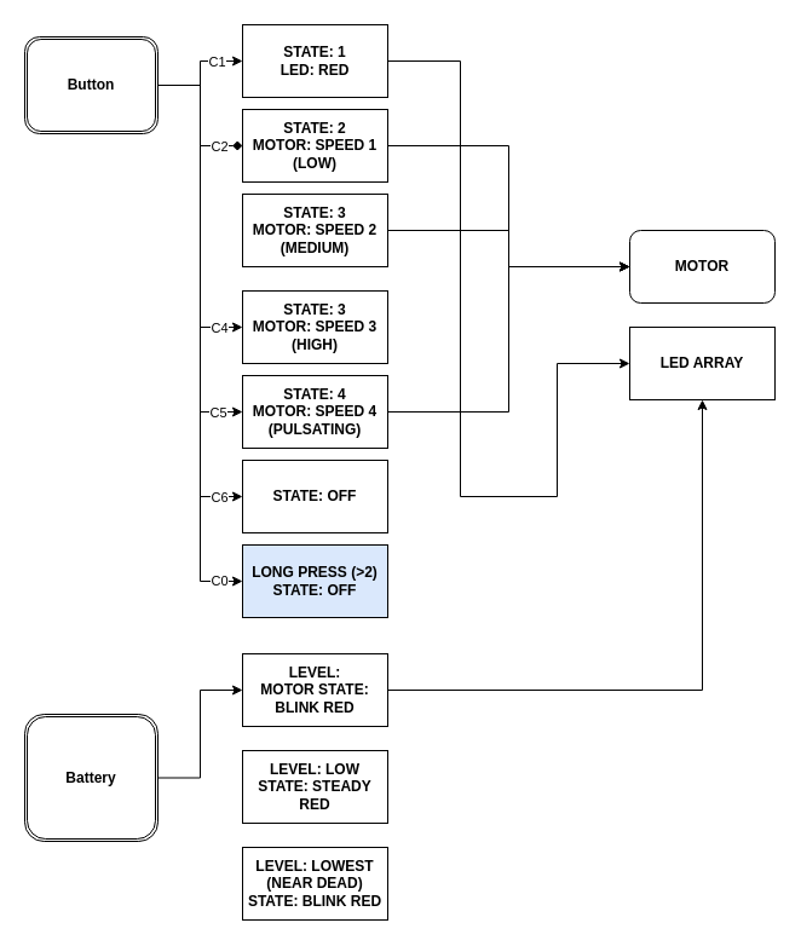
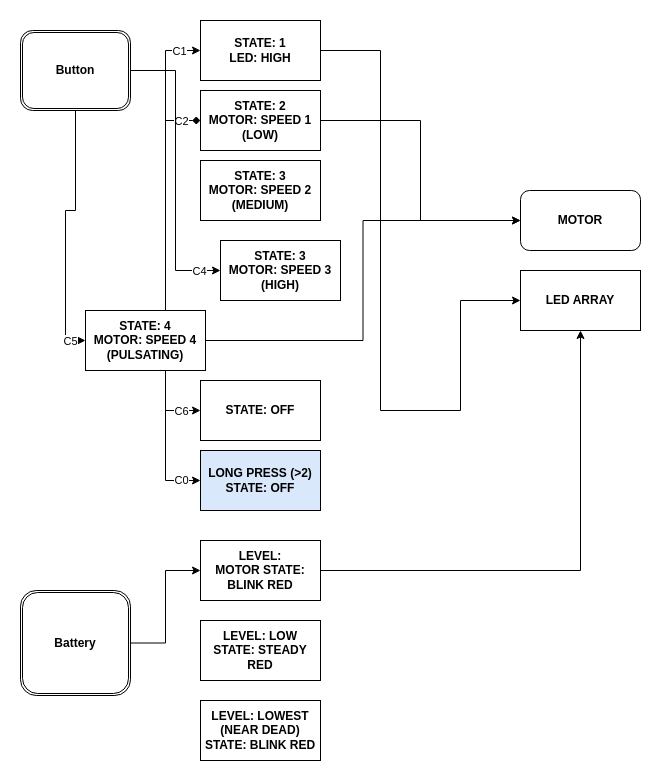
  <mxCell id="0" />
  <mxCell id="1" parent="0" />
- <mxCell id="2" value="&lt;b&gt;STATE: 3&lt;br&gt;MOTOR: SPEED 3&lt;br&gt;(HIGH)&lt;/b&gt;" style="rounded=0;whiteSpace=wrap;html=1;" vertex="1" parent="1"><mxGeometry x="200" y="240" width="120" height="60" as="geometry" /></mxCell>
+ <mxCell id="2" value="&lt;b&gt;STATE: 3&lt;br&gt;MOTOR: SPEED 3&lt;br&gt;(HIGH)&lt;/b&gt;" style="rounded=0;whiteSpace=wrap;html=1;" vertex="1" parent="1"><mxGeometry x="220" y="240" width="120" height="60" as="geometry" /></mxCell>
  <mxCell id="3" style="edgeStyle=orthogonalEdgeStyle;rounded=0;orthogonalLoop=1;jettySize=auto;html=1;entryX=0;entryY=0.5;entryDx=0;entryDy=0;" edge="1" parent="1" source="4" target="18"><mxGeometry relative="1" as="geometry" /></mxCell>
  <mxCell id="4" value="&lt;b&gt;STATE: 2&lt;/b&gt;&lt;div&gt;&lt;b&gt;MOTOR: SPEED 1 (LOW)&lt;/b&gt;&lt;/div&gt;" style="rounded=0;whiteSpace=wrap;html=1;" vertex="1" parent="1"><mxGeometry x="200" y="90" width="120" height="60" as="geometry" /></mxCell>
  <mxCell id="5" style="edgeStyle=orthogonalEdgeStyle;rounded=0;orthogonalLoop=1;jettySize=auto;html=1;entryX=0;entryY=0.5;entryDx=0;entryDy=0;" edge="1" parent="1" source="17" target="21"><mxGeometry relative="1" as="geometry" /></mxCell>
  <mxCell id="6" value="C1" style="edgeLabel;html=1;align=center;verticalAlign=middle;resizable=0;points=[];" vertex="1" connectable="0" parent="5"><mxGeometry x="0.52" relative="1" as="geometry"><mxPoint as="offset" /></mxGeometry></mxCell>
  <mxCell id="7" style="edgeStyle=orthogonalEdgeStyle;rounded=0;orthogonalLoop=1;jettySize=auto;html=1;entryX=0;entryY=0.5;entryDx=0;entryDy=0;endArrow=diamond;" edge="1" parent="1" source="17" target="4"><mxGeometry relative="1" as="geometry" /></mxCell>
  <mxCell id="8" value="C2" style="edgeLabel;html=1;align=center;verticalAlign=middle;resizable=0;points=[];" vertex="1" connectable="0" parent="7"><mxGeometry x="0.66" relative="1" as="geometry"><mxPoint as="offset" /></mxGeometry></mxCell>
  <mxCell id="9" style="edgeStyle=orthogonalEdgeStyle;rounded=0;orthogonalLoop=1;jettySize=auto;html=1;entryX=0;entryY=0.5;entryDx=0;entryDy=0;" edge="1" parent="1" source="17" target="2"><mxGeometry relative="1" as="geometry" /></mxCell>
  <mxCell id="10" value="C4" style="edgeLabel;html=1;align=center;verticalAlign=middle;resizable=0;points=[];" vertex="1" connectable="0" parent="9"><mxGeometry x="0.851" relative="1" as="geometry"><mxPoint as="offset" /></mxGeometry></mxCell>
  <mxCell id="11" style="edgeStyle=orthogonalEdgeStyle;rounded=0;orthogonalLoop=1;jettySize=auto;html=1;entryX=0;entryY=0.5;entryDx=0;entryDy=0;" edge="1" parent="1" source="17" target="25"><mxGeometry relative="1" as="geometry" /></mxCell>
  <mxCell id="12" value="C5" style="edgeLabel;html=1;align=center;verticalAlign=middle;resizable=0;points=[];" vertex="1" connectable="0" parent="11"><mxGeometry x="0.879" relative="1" as="geometry"><mxPoint as="offset" /></mxGeometry></mxCell>
  <mxCell id="13" style="edgeStyle=orthogonalEdgeStyle;rounded=0;orthogonalLoop=1;jettySize=auto;html=1;entryX=0;entryY=0.5;entryDx=0;entryDy=0;" edge="1" parent="1" source="17" target="26"><mxGeometry relative="1" as="geometry" /></mxCell>
  <mxCell id="14" value="C6" style="edgeLabel;html=1;align=center;verticalAlign=middle;resizable=0;points=[];" vertex="1" connectable="0" parent="13"><mxGeometry x="0.902" relative="1" as="geometry"><mxPoint as="offset" /></mxGeometry></mxCell>
  <mxCell id="15" style="edgeStyle=orthogonalEdgeStyle;rounded=0;orthogonalLoop=1;jettySize=auto;html=1;entryX=0;entryY=0.5;entryDx=0;entryDy=0;" edge="1" parent="1" source="17" target="27"><mxGeometry relative="1" as="geometry" /></mxCell>
  <mxCell id="16" value="C0" style="edgeLabel;html=1;align=center;verticalAlign=middle;resizable=0;points=[];" vertex="1" connectable="0" parent="15"><mxGeometry x="0.915" y="1" relative="1" as="geometry"><mxPoint as="offset" /></mxGeometry></mxCell>
  <mxCell id="17" value="&lt;b&gt;Button&lt;/b&gt;" style="shape=ext;double=1;rounded=1;whiteSpace=wrap;html=1;" vertex="1" parent="1"><mxGeometry x="20" y="30" width="110" height="80" as="geometry" /></mxCell>
  <mxCell id="18" value="&lt;b&gt;MOTOR&lt;/b&gt;" style="rounded=1;whiteSpace=wrap;html=1;" vertex="1" parent="1"><mxGeometry x="520" y="190" width="120" height="60" as="geometry" /></mxCell>
  <mxCell id="19" value="&lt;b&gt;LED ARRAY&lt;/b&gt;" style="whiteSpace=wrap;html=1;rounded=0;" vertex="1" parent="1"><mxGeometry x="520" y="270" width="120" height="60" as="geometry" /></mxCell>
  <mxCell id="20" style="edgeStyle=orthogonalEdgeStyle;rounded=0;orthogonalLoop=1;jettySize=auto;html=1;entryX=0;entryY=0.5;entryDx=0;entryDy=0;" edge="1" parent="1" source="21" target="19"><mxGeometry relative="1" as="geometry"><Array as="points"><mxPoint x="380" y="50" /><mxPoint x="380" y="410" /><mxPoint x="460" y="410" /><mxPoint x="460" y="300" /></Array></mxGeometry></mxCell>
- <mxCell id="21" value="&lt;b&gt;STATE: 1&lt;br&gt;LED: RED&lt;/b&gt;" style="rounded=0;whiteSpace=wrap;html=1;" vertex="1" parent="1"><mxGeometry x="200" y="20" width="120" height="60" as="geometry" /></mxCell>
- <mxCell id="22" style="edgeStyle=orthogonalEdgeStyle;rounded=0;orthogonalLoop=1;jettySize=auto;html=1;entryX=0;entryY=0.5;entryDx=0;entryDy=0;" edge="1" parent="1" source="23" target="18"><mxGeometry relative="1" as="geometry" /></mxCell>
+ <mxCell id="21" value="&lt;b&gt;STATE: 1&lt;br&gt;LED: HIGH&lt;/b&gt;" style="rounded=0;whiteSpace=wrap;html=1;" vertex="1" parent="1"><mxGeometry x="200" y="20" width="120" height="60" as="geometry" /></mxCell>
  <mxCell id="23" value="&lt;b&gt;STATE: 3&lt;br&gt;MOTOR: SPEED 2&lt;br&gt;(MEDIUM)&lt;/b&gt;" style="rounded=0;whiteSpace=wrap;html=1;" vertex="1" parent="1"><mxGeometry x="200" y="160" width="120" height="60" as="geometry" /></mxCell>
  <mxCell id="24" style="edgeStyle=orthogonalEdgeStyle;rounded=0;orthogonalLoop=1;jettySize=auto;html=1;entryX=0;entryY=0.5;entryDx=0;entryDy=0;" edge="1" parent="1" source="25" target="18"><mxGeometry relative="1" as="geometry" /></mxCell>
- <mxCell id="25" value="&lt;b&gt;STATE: 4&lt;br&gt;MOTOR: SPEED 4&lt;br&gt;(PULSATING)&lt;/b&gt;" style="rounded=0;whiteSpace=wrap;html=1;" vertex="1" parent="1"><mxGeometry x="200" y="310" width="120" height="60" as="geometry" /></mxCell>
+ <mxCell id="25" value="&lt;b&gt;STATE: 4&lt;br&gt;MOTOR: SPEED 4&lt;br&gt;(PULSATING)&lt;/b&gt;" style="rounded=0;whiteSpace=wrap;html=1;" vertex="1" parent="1"><mxGeometry x="85" y="310" width="120" height="60" as="geometry" /></mxCell>
  <mxCell id="26" value="&lt;b&gt;STATE: OFF&lt;/b&gt;" style="rounded=0;whiteSpace=wrap;html=1;" vertex="1" parent="1"><mxGeometry x="200" y="380" width="120" height="60" as="geometry" /></mxCell>
  <mxCell id="27" value="&lt;b&gt;LONG PRESS (&amp;gt;2)&lt;br&gt;STATE: OFF&lt;/b&gt;" style="rounded=0;whiteSpace=wrap;html=1;fillColor=#dae8fc;" vertex="1" parent="1"><mxGeometry x="200" y="450" width="120" height="60" as="geometry" /></mxCell>
  <mxCell id="28" style="edgeStyle=orthogonalEdgeStyle;rounded=0;orthogonalLoop=1;jettySize=auto;html=1;entryX=0;entryY=0.5;entryDx=0;entryDy=0;" edge="1" parent="1" source="29" target="31"><mxGeometry relative="1" as="geometry" /></mxCell>
  <mxCell id="29" value="&lt;b&gt;Battery&lt;/b&gt;" style="shape=ext;double=1;rounded=1;whiteSpace=wrap;html=1;" vertex="1" parent="1"><mxGeometry x="20" y="590" width="110" height="105" as="geometry" /></mxCell>
  <mxCell id="30" style="edgeStyle=orthogonalEdgeStyle;rounded=0;orthogonalLoop=1;jettySize=auto;html=1;entryX=0.5;entryY=1;entryDx=0;entryDy=0;" edge="1" parent="1" source="31" target="19"><mxGeometry relative="1" as="geometry" /></mxCell>
  <mxCell id="31" value="&lt;b style=&quot;&quot;&gt;&lt;font style=&quot;font-size: 12px;&quot;&gt;LEVEL: MOTOR&amp;nbsp;&lt;/font&gt;&lt;/b&gt;&lt;b style=&quot;background-color: initial;&quot;&gt;STATE: BLINK RED&lt;/b&gt;" style="rounded=0;whiteSpace=wrap;html=1;" vertex="1" parent="1"><mxGeometry x="200" y="540" width="120" height="60" as="geometry" /></mxCell>
  <mxCell id="32" value="&lt;b&gt;LEVEL: LOW&lt;/b&gt;&lt;div&gt;&lt;b&gt;STATE: STEADY RED&lt;/b&gt;&lt;/div&gt;" style="rounded=0;whiteSpace=wrap;html=1;" vertex="1" parent="1"><mxGeometry x="200" y="620" width="120" height="60" as="geometry" /></mxCell>
  <mxCell id="33" value="&lt;b&gt;LEVEL: LOWEST (NEAR DEAD)&lt;/b&gt;&lt;div&gt;&lt;b&gt;STATE: BLINK RED&lt;/b&gt;&lt;/div&gt;" style="rounded=0;whiteSpace=wrap;html=1;" vertex="1" parent="1"><mxGeometry x="200" y="700" width="120" height="60" as="geometry" /></mxCell>
